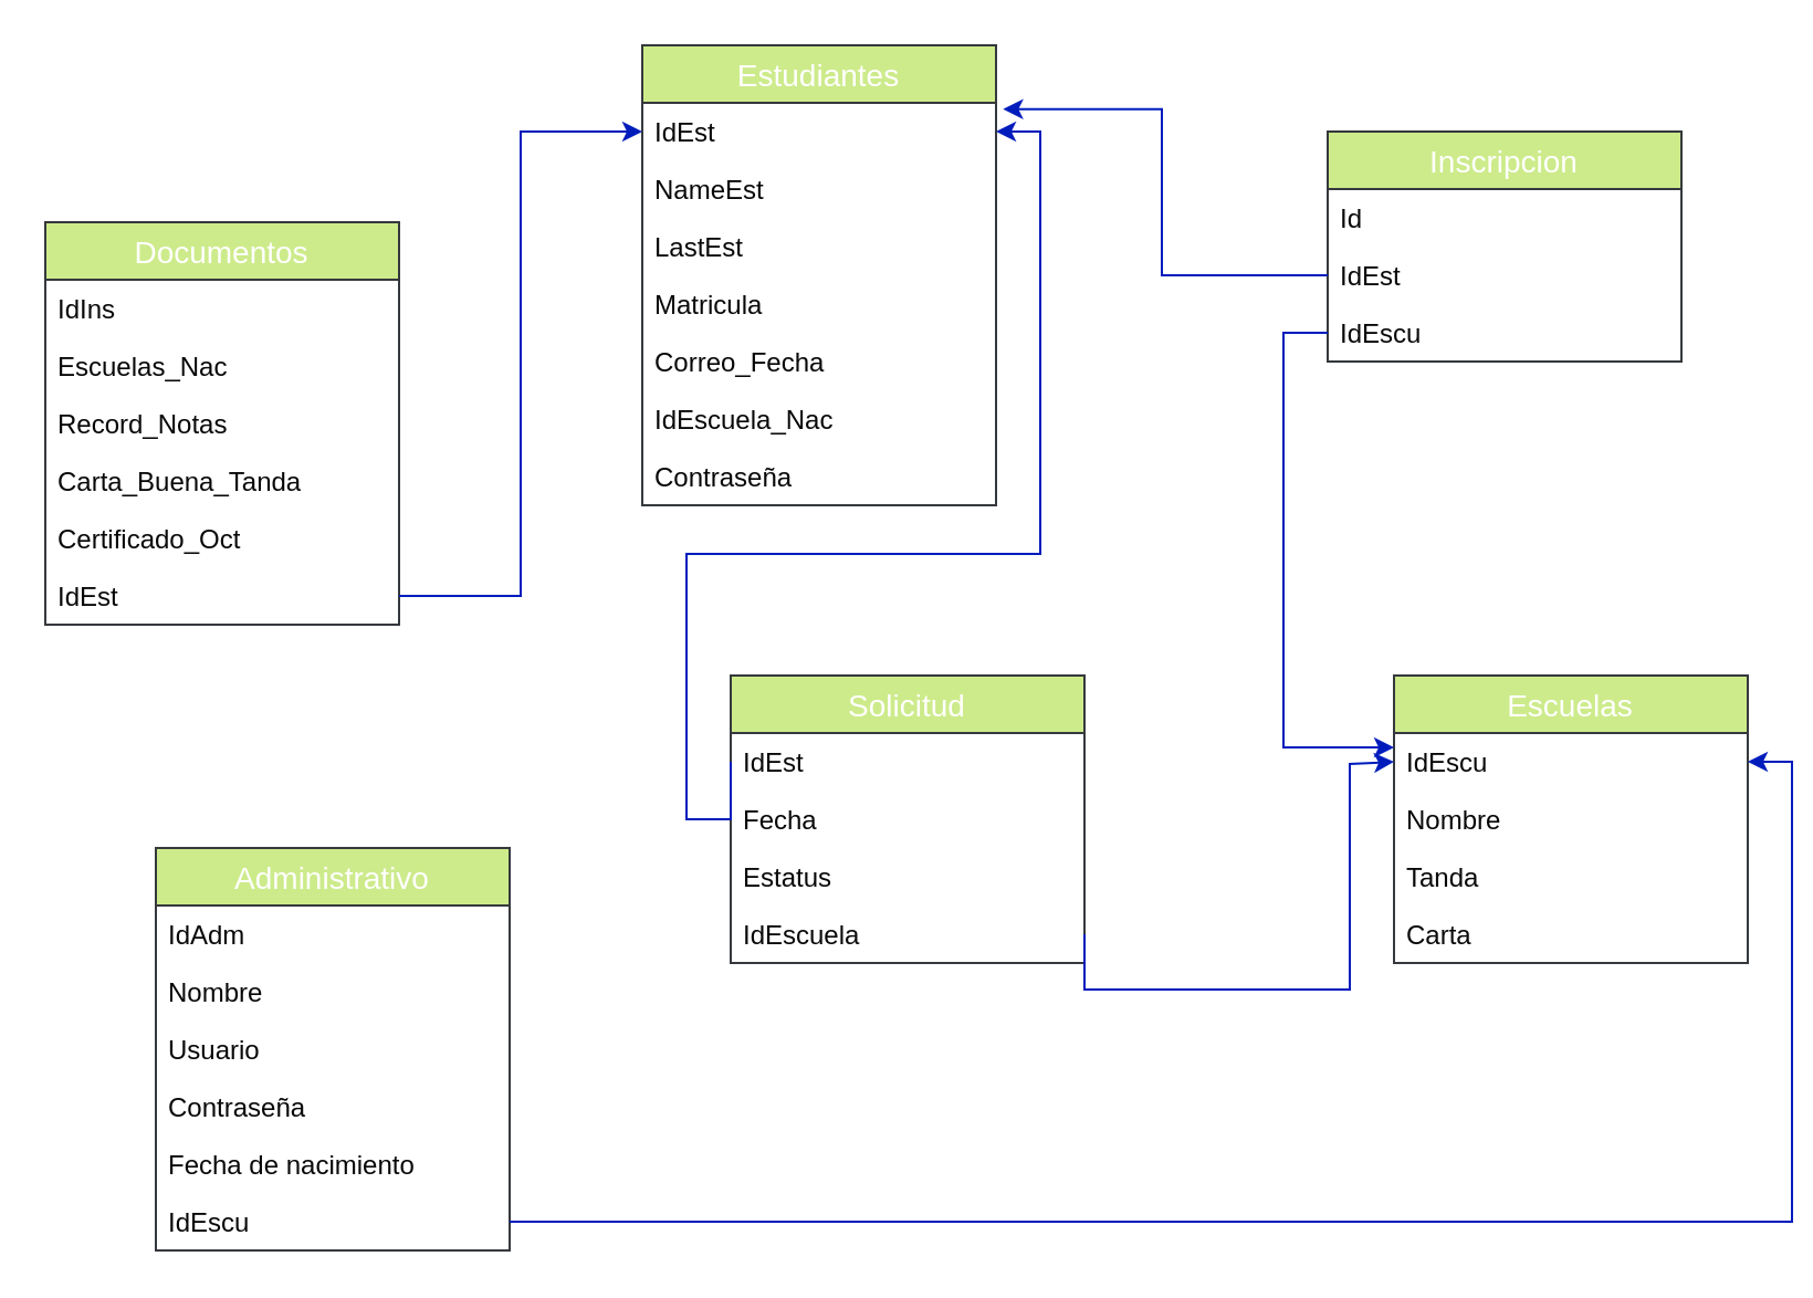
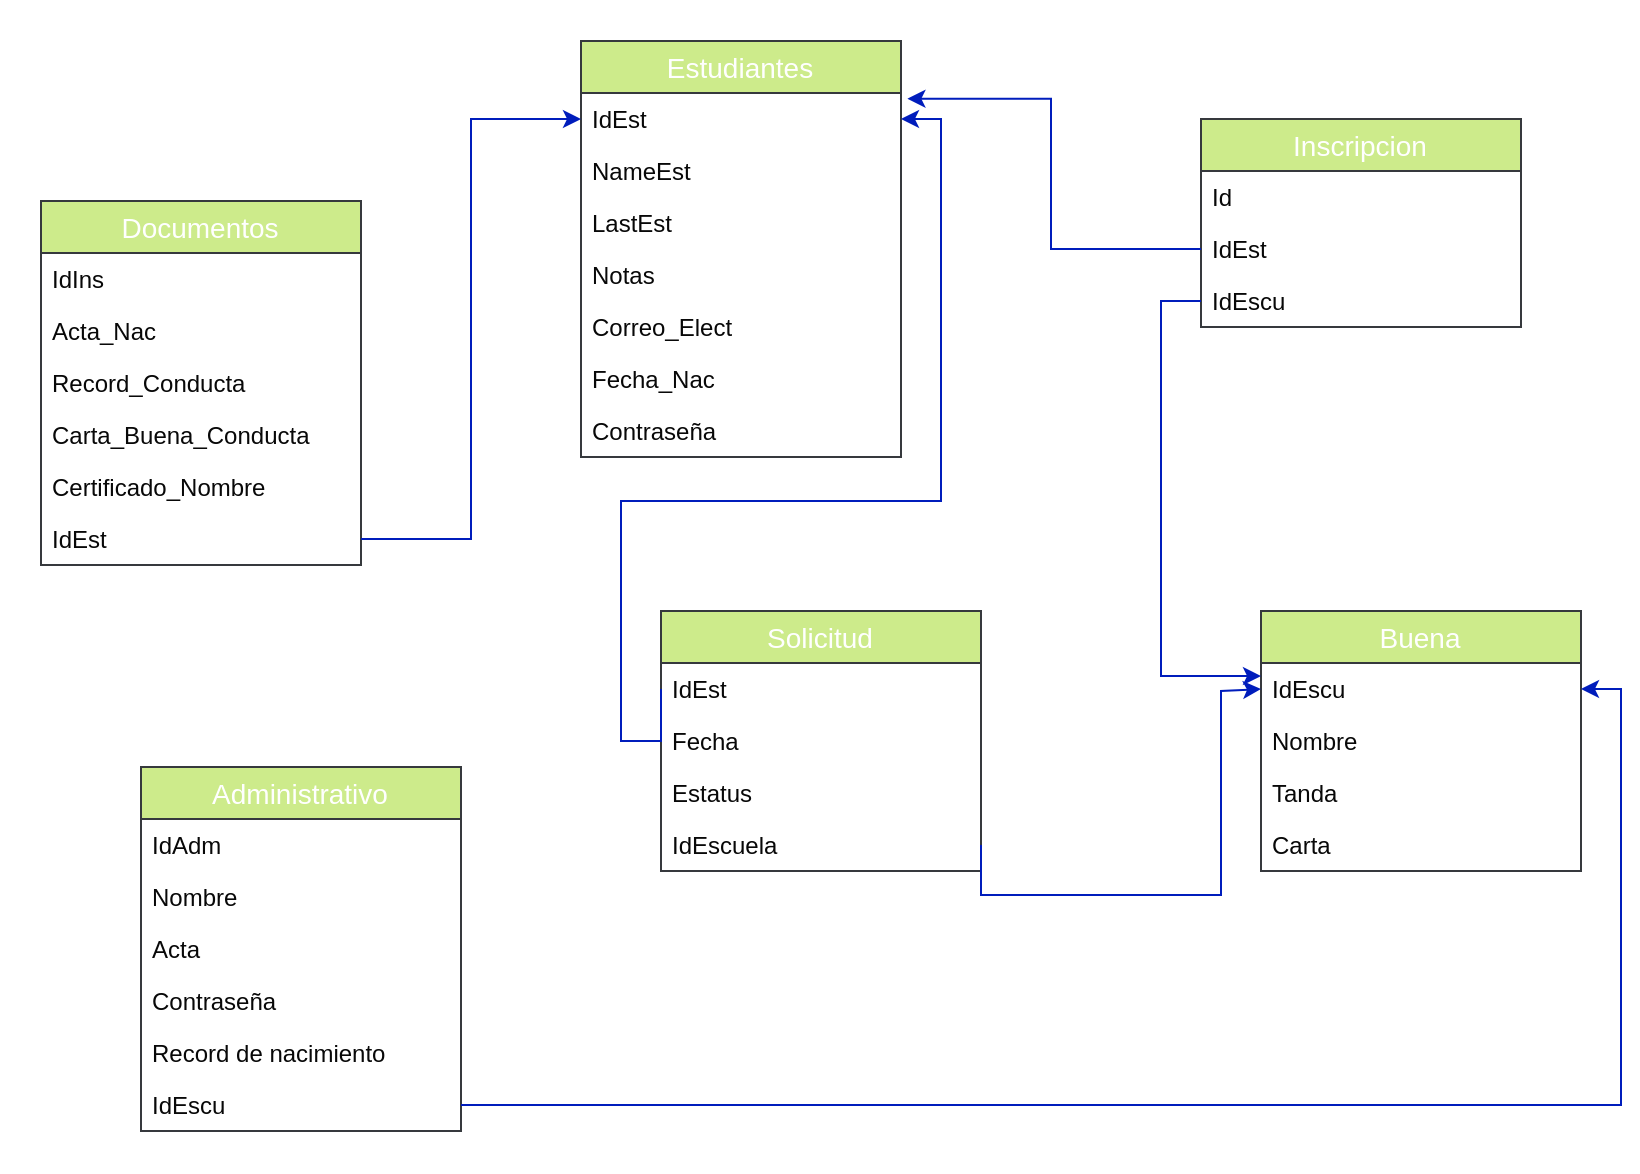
  <mxCell id="0" />
  <mxCell id="1" parent="0" />
- <mxCell id="2" value="Escuelas" style="swimlane;fontStyle=0;childLayout=stackLayout;horizontal=1;startSize=26;horizontalStack=0;resizeParent=1;resizeParentMax=0;resizeLast=0;collapsible=1;marginBottom=0;swimlaneFillColor=#ffffff;align=center;fontSize=14;fillColor=#cdeb8b;strokeColor=#36393d;fontColor=#FFFFFF;" parent="1" vertex="1"><mxGeometry x="630" y="305" width="160" height="130" as="geometry" /></mxCell>
+ <mxCell id="2" value="Buena" style="swimlane;fontStyle=0;childLayout=stackLayout;horizontal=1;startSize=26;horizontalStack=0;resizeParent=1;resizeParentMax=0;resizeLast=0;collapsible=1;marginBottom=0;swimlaneFillColor=#ffffff;align=center;fontSize=14;fillColor=#cdeb8b;strokeColor=#36393d;fontColor=#FFFFFF;" parent="1" vertex="1"><mxGeometry x="630" y="305" width="160" height="130" as="geometry" /></mxCell>
  <mxCell id="3" value="IdEscu" style="text;spacingLeft=4;spacingRight=4;overflow=hidden;rotatable=0;points=[[0,0.5],[1,0.5]];portConstraint=eastwest;fontSize=12;fontColor=#080808;" parent="2" vertex="1"><mxGeometry y="26" width="160" height="26" as="geometry" /></mxCell>
  <mxCell id="4" value="Nombre" style="text;spacingLeft=4;spacingRight=4;overflow=hidden;rotatable=0;points=[[0,0.5],[1,0.5]];portConstraint=eastwest;fontSize=12;fontColor=#080808;" parent="2" vertex="1"><mxGeometry y="52" width="160" height="26" as="geometry" /></mxCell>
  <mxCell id="5" value="Tanda" style="text;spacingLeft=4;spacingRight=4;overflow=hidden;rotatable=0;points=[[0,0.5],[1,0.5]];portConstraint=eastwest;fontSize=12;fontColor=#080808;" parent="2" vertex="1"><mxGeometry y="78" width="160" height="26" as="geometry" /></mxCell>
  <mxCell id="6" value="Carta" style="text;spacingLeft=4;spacingRight=4;overflow=hidden;rotatable=0;points=[[0,0.5],[1,0.5]];portConstraint=eastwest;fontSize=12;fontColor=#080808;" parent="2" vertex="1"><mxGeometry y="104" width="160" height="26" as="geometry" /></mxCell>
  <mxCell id="7" value="Estudiantes" style="swimlane;fontStyle=0;childLayout=stackLayout;horizontal=1;startSize=26;horizontalStack=0;resizeParent=1;resizeParentMax=0;resizeLast=0;collapsible=1;marginBottom=0;swimlaneFillColor=#ffffff;align=center;fontSize=14;fillColor=#cdeb8b;strokeColor=#36393d;fontColor=#FFFFFF;" parent="1" vertex="1"><mxGeometry x="290" y="20" width="160" height="208" as="geometry"><mxRectangle x="-530" y="20" width="110" height="26" as="alternateBounds" /></mxGeometry></mxCell>
  <mxCell id="8" value="IdEst" style="text;spacingLeft=4;spacingRight=4;overflow=hidden;rotatable=0;points=[[0,0.5],[1,0.5]];portConstraint=eastwest;fontSize=12;fontColor=#080808;" parent="7" vertex="1"><mxGeometry y="26" width="160" height="26" as="geometry" /></mxCell>
  <mxCell id="9" value="NameEst" style="text;spacingLeft=4;spacingRight=4;overflow=hidden;rotatable=0;points=[[0,0.5],[1,0.5]];portConstraint=eastwest;fontSize=12;fontColor=#080808;" parent="7" vertex="1"><mxGeometry y="52" width="160" height="26" as="geometry" /></mxCell>
  <mxCell id="10" value="LastEst" style="text;spacingLeft=4;spacingRight=4;overflow=hidden;rotatable=0;points=[[0,0.5],[1,0.5]];portConstraint=eastwest;fontSize=12;fontColor=#080808;" parent="7" vertex="1"><mxGeometry y="78" width="160" height="26" as="geometry" /></mxCell>
- <mxCell id="11" value="Matricula" style="text;spacingLeft=4;spacingRight=4;overflow=hidden;rotatable=0;points=[[0,0.5],[1,0.5]];portConstraint=eastwest;fontSize=12;fontColor=#080808;" parent="7" vertex="1"><mxGeometry y="104" width="160" height="26" as="geometry" /></mxCell>
- <mxCell id="12" value="Correo_Fecha" style="text;spacingLeft=4;spacingRight=4;overflow=hidden;rotatable=0;points=[[0,0.5],[1,0.5]];portConstraint=eastwest;fontSize=12;fontColor=#080808;" parent="7" vertex="1"><mxGeometry y="130" width="160" height="26" as="geometry" /></mxCell>
- <mxCell id="13" value="IdEscuela_Nac" style="text;spacingLeft=4;spacingRight=4;overflow=hidden;rotatable=0;points=[[0,0.5],[1,0.5]];portConstraint=eastwest;fontSize=12;fontColor=#080808;" parent="7" vertex="1"><mxGeometry y="156" width="160" height="26" as="geometry" /></mxCell>
+ <mxCell id="11" value="Notas" style="text;spacingLeft=4;spacingRight=4;overflow=hidden;rotatable=0;points=[[0,0.5],[1,0.5]];portConstraint=eastwest;fontSize=12;fontColor=#080808;" parent="7" vertex="1"><mxGeometry y="104" width="160" height="26" as="geometry" /></mxCell>
+ <mxCell id="12" value="Correo_Elect" style="text;spacingLeft=4;spacingRight=4;overflow=hidden;rotatable=0;points=[[0,0.5],[1,0.5]];portConstraint=eastwest;fontSize=12;fontColor=#080808;" parent="7" vertex="1"><mxGeometry y="130" width="160" height="26" as="geometry" /></mxCell>
+ <mxCell id="13" value="Fecha_Nac" style="text;spacingLeft=4;spacingRight=4;overflow=hidden;rotatable=0;points=[[0,0.5],[1,0.5]];portConstraint=eastwest;fontSize=12;fontColor=#080808;" parent="7" vertex="1"><mxGeometry y="156" width="160" height="26" as="geometry" /></mxCell>
  <mxCell id="14" value="Contraseña" style="text;spacingLeft=4;spacingRight=4;overflow=hidden;rotatable=0;points=[[0,0.5],[1,0.5]];portConstraint=eastwest;fontSize=12;fontColor=#080808;" parent="7" vertex="1"><mxGeometry y="182" width="160" height="26" as="geometry" /></mxCell>
  <mxCell id="15" value="Documentos" style="swimlane;fontStyle=0;childLayout=stackLayout;horizontal=1;startSize=26;horizontalStack=0;resizeParent=1;resizeParentMax=0;resizeLast=0;collapsible=1;marginBottom=0;swimlaneFillColor=#ffffff;align=center;fontSize=14;fillColor=#cdeb8b;strokeColor=#36393d;fontColor=#FFFFFF;" parent="1" vertex="1"><mxGeometry x="20" y="100" width="160" height="182" as="geometry"><mxRectangle x="-800" y="100" width="110" height="26" as="alternateBounds" /></mxGeometry></mxCell>
  <mxCell id="16" value="IdIns" style="text;spacingLeft=4;spacingRight=4;overflow=hidden;rotatable=0;points=[[0,0.5],[1,0.5]];portConstraint=eastwest;fontSize=12;fontColor=#080808;" parent="15" vertex="1"><mxGeometry y="26" width="160" height="26" as="geometry" /></mxCell>
- <mxCell id="17" value="Escuelas_Nac" style="text;spacingLeft=4;spacingRight=4;overflow=hidden;rotatable=0;points=[[0,0.5],[1,0.5]];portConstraint=eastwest;fontSize=12;fontColor=#080808;" parent="15" vertex="1"><mxGeometry y="52" width="160" height="26" as="geometry" /></mxCell>
- <mxCell id="18" value="Record_Notas" style="text;spacingLeft=4;spacingRight=4;overflow=hidden;rotatable=0;points=[[0,0.5],[1,0.5]];portConstraint=eastwest;fontSize=12;fontColor=#080808;" parent="15" vertex="1"><mxGeometry y="78" width="160" height="26" as="geometry" /></mxCell>
- <mxCell id="19" value="Carta_Buena_Tanda" style="text;spacingLeft=4;spacingRight=4;overflow=hidden;rotatable=0;points=[[0,0.5],[1,0.5]];portConstraint=eastwest;fontSize=12;fontColor=#080808;" parent="15" vertex="1"><mxGeometry y="104" width="160" height="26" as="geometry" /></mxCell>
- <mxCell id="20" value="Certificado_Oct" style="text;spacingLeft=4;spacingRight=4;overflow=hidden;rotatable=0;points=[[0,0.5],[1,0.5]];portConstraint=eastwest;fontSize=12;fontColor=#080808;" parent="15" vertex="1"><mxGeometry y="130" width="160" height="26" as="geometry" /></mxCell>
+ <mxCell id="17" value="Acta_Nac" style="text;spacingLeft=4;spacingRight=4;overflow=hidden;rotatable=0;points=[[0,0.5],[1,0.5]];portConstraint=eastwest;fontSize=12;fontColor=#080808;" parent="15" vertex="1"><mxGeometry y="52" width="160" height="26" as="geometry" /></mxCell>
+ <mxCell id="18" value="Record_Conducta" style="text;spacingLeft=4;spacingRight=4;overflow=hidden;rotatable=0;points=[[0,0.5],[1,0.5]];portConstraint=eastwest;fontSize=12;fontColor=#080808;" parent="15" vertex="1"><mxGeometry y="78" width="160" height="26" as="geometry" /></mxCell>
+ <mxCell id="19" value="Carta_Buena_Conducta" style="text;spacingLeft=4;spacingRight=4;overflow=hidden;rotatable=0;points=[[0,0.5],[1,0.5]];portConstraint=eastwest;fontSize=12;fontColor=#080808;" parent="15" vertex="1"><mxGeometry y="104" width="160" height="26" as="geometry" /></mxCell>
+ <mxCell id="20" value="Certificado_Nombre" style="text;spacingLeft=4;spacingRight=4;overflow=hidden;rotatable=0;points=[[0,0.5],[1,0.5]];portConstraint=eastwest;fontSize=12;fontColor=#080808;" parent="15" vertex="1"><mxGeometry y="130" width="160" height="26" as="geometry" /></mxCell>
  <mxCell id="21" value="IdEst" style="text;spacingLeft=4;spacingRight=4;overflow=hidden;rotatable=0;points=[[0,0.5],[1,0.5]];portConstraint=eastwest;fontSize=12;fontColor=#080808;" parent="15" vertex="1"><mxGeometry y="156" width="160" height="26" as="geometry" /></mxCell>
  <mxCell id="22" value="Administrativo" style="swimlane;fontStyle=0;childLayout=stackLayout;horizontal=1;startSize=26;horizontalStack=0;resizeParent=1;resizeParentMax=0;resizeLast=0;collapsible=1;marginBottom=0;swimlaneFillColor=#ffffff;align=center;fontSize=14;fillColor=#cdeb8b;strokeColor=#36393d;fontColor=#FFFFFF;" parent="1" vertex="1"><mxGeometry x="70" y="383" width="160" height="182" as="geometry" /></mxCell>
  <mxCell id="23" value="IdAdm" style="text;spacingLeft=4;spacingRight=4;overflow=hidden;rotatable=0;points=[[0,0.5],[1,0.5]];portConstraint=eastwest;fontSize=12;fontColor=#080808;" parent="22" vertex="1"><mxGeometry y="26" width="160" height="26" as="geometry" /></mxCell>
  <mxCell id="24" value="Nombre" style="text;spacingLeft=4;spacingRight=4;overflow=hidden;rotatable=0;points=[[0,0.5],[1,0.5]];portConstraint=eastwest;fontSize=12;fontColor=#080808;" parent="22" vertex="1"><mxGeometry y="52" width="160" height="26" as="geometry" /></mxCell>
- <mxCell id="25" value="Usuario" style="text;spacingLeft=4;spacingRight=4;overflow=hidden;rotatable=0;points=[[0,0.5],[1,0.5]];portConstraint=eastwest;fontSize=12;fontColor=#080808;" parent="22" vertex="1"><mxGeometry y="78" width="160" height="26" as="geometry" /></mxCell>
+ <mxCell id="25" value="Acta" style="text;spacingLeft=4;spacingRight=4;overflow=hidden;rotatable=0;points=[[0,0.5],[1,0.5]];portConstraint=eastwest;fontSize=12;fontColor=#080808;" parent="22" vertex="1"><mxGeometry y="78" width="160" height="26" as="geometry" /></mxCell>
  <mxCell id="26" value="Contraseña" style="text;spacingLeft=4;spacingRight=4;overflow=hidden;rotatable=0;points=[[0,0.5],[1,0.5]];portConstraint=eastwest;fontSize=12;fontColor=#080808;" parent="22" vertex="1"><mxGeometry y="104" width="160" height="26" as="geometry" /></mxCell>
- <mxCell id="27" value="Fecha de nacimiento" style="text;spacingLeft=4;spacingRight=4;overflow=hidden;rotatable=0;points=[[0,0.5],[1,0.5]];portConstraint=eastwest;fontSize=12;fontColor=#080808;" parent="22" vertex="1"><mxGeometry y="130" width="160" height="26" as="geometry" /></mxCell>
+ <mxCell id="27" value="Record de nacimiento" style="text;spacingLeft=4;spacingRight=4;overflow=hidden;rotatable=0;points=[[0,0.5],[1,0.5]];portConstraint=eastwest;fontSize=12;fontColor=#080808;" parent="22" vertex="1"><mxGeometry y="130" width="160" height="26" as="geometry" /></mxCell>
  <mxCell id="28" value="IdEscu" style="text;spacingLeft=4;spacingRight=4;overflow=hidden;rotatable=0;points=[[0,0.5],[1,0.5]];portConstraint=eastwest;fontSize=12;fontColor=#080808;" parent="22" vertex="1"><mxGeometry y="156" width="160" height="26" as="geometry" /></mxCell>
  <mxCell id="29" style="edgeStyle=orthogonalEdgeStyle;rounded=0;orthogonalLoop=1;jettySize=auto;html=1;exitX=1;exitY=0.5;exitDx=0;exitDy=0;entryX=0;entryY=0.5;entryDx=0;entryDy=0;fontColor=#080808;fillColor=#0050ef;strokeColor=#001DBC;" parent="1" source="21" target="8" edge="1"><mxGeometry relative="1" as="geometry" /></mxCell>
  <mxCell id="30" style="edgeStyle=orthogonalEdgeStyle;rounded=0;orthogonalLoop=1;jettySize=auto;html=1;exitX=1;exitY=0.5;exitDx=0;exitDy=0;entryX=1;entryY=0.5;entryDx=0;entryDy=0;fontColor=#080808;fillColor=#0050ef;strokeColor=#001DBC;" parent="1" source="28" target="3" edge="1"><mxGeometry relative="1" as="geometry" /></mxCell>
  <mxCell id="31" value="Solicitud" style="swimlane;fontStyle=0;childLayout=stackLayout;horizontal=1;startSize=26;horizontalStack=0;resizeParent=1;resizeParentMax=0;resizeLast=0;collapsible=1;marginBottom=0;swimlaneFillColor=#ffffff;align=center;fontSize=14;fillColor=#cdeb8b;strokeColor=#36393d;fontColor=#FFFFFF;" parent="1" vertex="1"><mxGeometry x="330" y="305" width="160" height="130" as="geometry" /></mxCell>
  <mxCell id="32" value="IdEst" style="text;spacingLeft=4;spacingRight=4;overflow=hidden;rotatable=0;points=[[0,0.5],[1,0.5]];portConstraint=eastwest;fontSize=12;fontColor=#080808;" parent="31" vertex="1"><mxGeometry y="26" width="160" height="26" as="geometry" /></mxCell>
  <mxCell id="33" value="Fecha" style="text;spacingLeft=4;spacingRight=4;overflow=hidden;rotatable=0;points=[[0,0.5],[1,0.5]];portConstraint=eastwest;fontSize=12;fontColor=#080808;" parent="31" vertex="1"><mxGeometry y="52" width="160" height="26" as="geometry" /></mxCell>
  <mxCell id="34" value="Estatus" style="text;spacingLeft=4;spacingRight=4;overflow=hidden;rotatable=0;points=[[0,0.5],[1,0.5]];portConstraint=eastwest;fontSize=12;fontColor=#080808;" parent="31" vertex="1"><mxGeometry y="78" width="160" height="26" as="geometry" /></mxCell>
  <mxCell id="35" value="IdEscuela" style="text;spacingLeft=4;spacingRight=4;overflow=hidden;rotatable=0;points=[[0,0.5],[1,0.5]];portConstraint=eastwest;fontSize=12;fontColor=#080808;" parent="31" vertex="1"><mxGeometry y="104" width="160" height="26" as="geometry" /></mxCell>
  <mxCell id="36" style="edgeStyle=orthogonalEdgeStyle;rounded=0;orthogonalLoop=1;jettySize=auto;html=1;exitX=1;exitY=0.5;exitDx=0;exitDy=0;entryX=0;entryY=0.5;entryDx=0;entryDy=0;fontColor=#080808;fillColor=#0050ef;strokeColor=#001DBC;" parent="1" source="35" target="3" edge="1"><mxGeometry relative="1" as="geometry"><Array as="points"><mxPoint x="610" y="447" /><mxPoint x="610" y="345" /></Array></mxGeometry></mxCell>
  <mxCell id="37" style="edgeStyle=orthogonalEdgeStyle;rounded=0;orthogonalLoop=1;jettySize=auto;html=1;exitX=0;exitY=0.5;exitDx=0;exitDy=0;entryX=1;entryY=0.5;entryDx=0;entryDy=0;fontColor=#080808;fillColor=#0050ef;strokeColor=#001DBC;" parent="1" source="32" target="8" edge="1"><mxGeometry relative="1" as="geometry"><Array as="points"><mxPoint x="310" y="370" /><mxPoint x="310" y="250" /><mxPoint x="470" y="250" /><mxPoint x="470" y="59" /></Array></mxGeometry></mxCell>
  <mxCell id="38" value="Inscripcion" style="swimlane;fontStyle=0;childLayout=stackLayout;horizontal=1;startSize=26;horizontalStack=0;resizeParent=1;resizeParentMax=0;resizeLast=0;collapsible=1;marginBottom=0;swimlaneFillColor=#ffffff;align=center;fontSize=14;fillColor=#cdeb8b;strokeColor=#36393d;fontColor=#FFFFFF;" parent="1" vertex="1"><mxGeometry x="600" y="59" width="160" height="104" as="geometry" /></mxCell>
  <mxCell id="39" value="Id" style="text;spacingLeft=4;spacingRight=4;overflow=hidden;rotatable=0;points=[[0,0.5],[1,0.5]];portConstraint=eastwest;fontSize=12;fontColor=#080808;" parent="38" vertex="1"><mxGeometry y="26" width="160" height="26" as="geometry" /></mxCell>
  <mxCell id="40" value="IdEst" style="text;spacingLeft=4;spacingRight=4;overflow=hidden;rotatable=0;points=[[0,0.5],[1,0.5]];portConstraint=eastwest;fontSize=12;fontColor=#080808;" parent="38" vertex="1"><mxGeometry y="52" width="160" height="26" as="geometry" /></mxCell>
  <mxCell id="41" value="IdEscu" style="text;spacingLeft=4;spacingRight=4;overflow=hidden;rotatable=0;points=[[0,0.5],[1,0.5]];portConstraint=eastwest;fontSize=12;fontColor=#080808;" parent="38" vertex="1"><mxGeometry y="78" width="160" height="26" as="geometry" /></mxCell>
  <mxCell id="42" style="edgeStyle=orthogonalEdgeStyle;rounded=0;orthogonalLoop=1;jettySize=auto;html=1;exitX=0;exitY=0.5;exitDx=0;exitDy=0;entryX=0;entryY=0.25;entryDx=0;entryDy=0;fontColor=#080808;fillColor=#0050ef;strokeColor=#001DBC;" parent="1" source="41" target="2" edge="1"><mxGeometry relative="1" as="geometry" /></mxCell>
  <mxCell id="43" style="edgeStyle=orthogonalEdgeStyle;rounded=0;orthogonalLoop=1;jettySize=auto;html=1;exitX=0;exitY=0.5;exitDx=0;exitDy=0;entryX=1.02;entryY=0.11;entryDx=0;entryDy=0;entryPerimeter=0;fontColor=#080808;fillColor=#0050ef;strokeColor=#001DBC;" parent="1" source="40" target="8" edge="1"><mxGeometry relative="1" as="geometry" /></mxCell>
